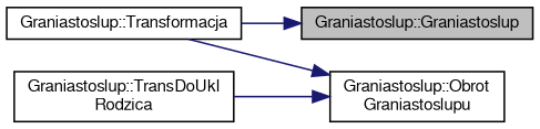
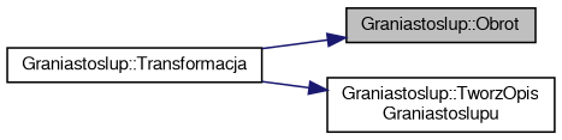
  digraph {
    rankdir=RL
    node [color=black fillcolor=white fontname=FreeSans fontsize=10 shape=record style=filled]
    edge [color=midnightblue dir=back fontname=FreeSans fontsize=10 labelfontname=FreeSans labelfontsize=10 style=solid]
-   n1 [fillcolor=grey75 fontcolor=black height=0.2 label="Graniastoslup::Graniastoslup" width=0.4]
+   n1 [fillcolor=grey75 fontcolor=black height=0.2 label="Graniastoslup::Obrot" width=0.4]
    n2 [height=0.2 label="Graniastoslup::Transformacja" width=0.4]
-   n3 [height=0.2 label="Graniastoslup::Obrot\lGraniastoslupu" width=0.4]
-   n4 [height=0.2 label="Graniastoslup::TransDoUkl\lRodzica" width=0.4]
+   n3 [height=0.2 label="Graniastoslup::TworzOpis\lGraniastoslupu" width=0.4]
    n1 -> n2
    n3 -> n2
-   n3 -> n4
  }
